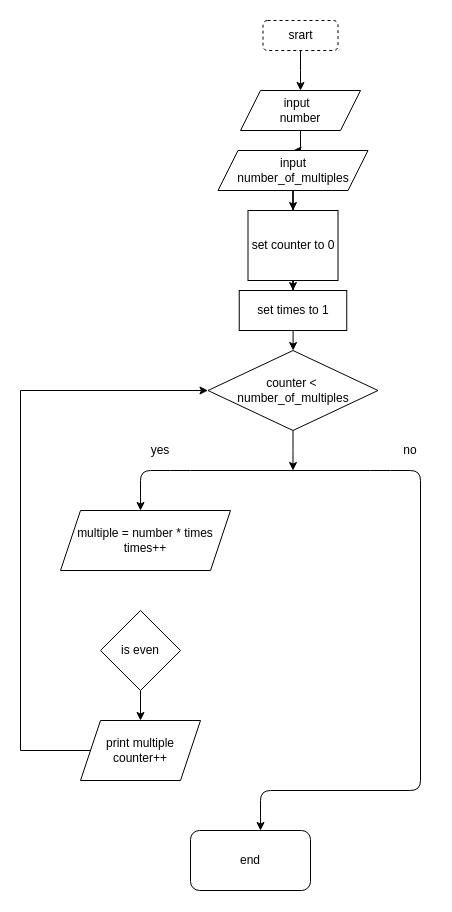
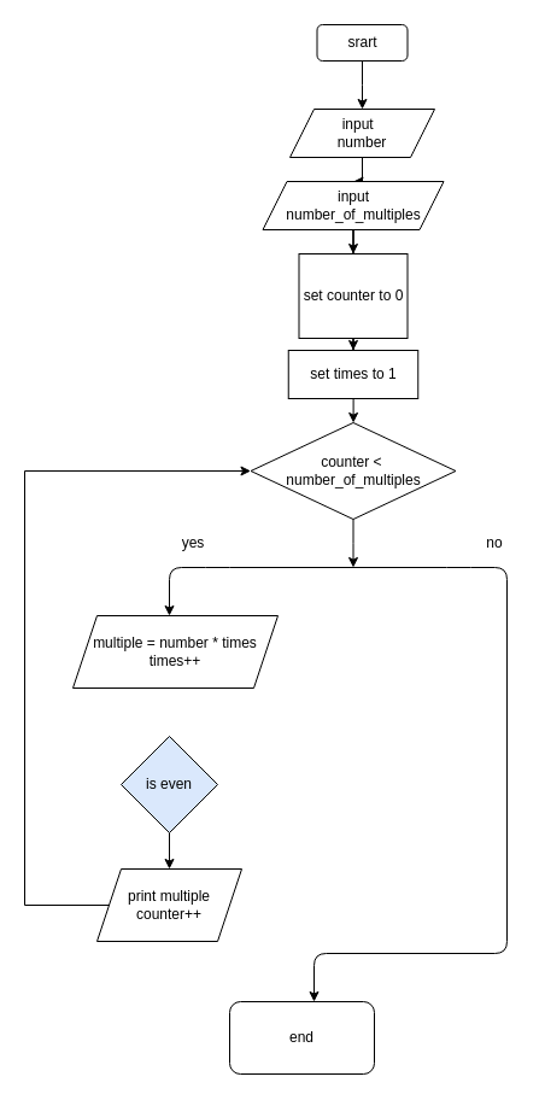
  <mxCell id="0" />
  <mxCell id="1" parent="0" />
  <mxCell id="2" style="edgeStyle=orthogonalEdgeStyle;rounded=0;orthogonalLoop=1;jettySize=auto;html=1;" edge="1" parent="1" source="3"><mxGeometry relative="1" as="geometry"><mxPoint x="300" y="90" as="targetPoint" /></mxGeometry></mxCell>
- <mxCell id="3" value="srart" style="rounded=1;whiteSpace=wrap;html=1;dashed=1;" vertex="1" parent="1"><mxGeometry x="262.5" y="20" width="75" height="30" as="geometry" /></mxCell>
+ <mxCell id="3" value="srart" style="rounded=1;whiteSpace=wrap;html=1;" vertex="1" parent="1"><mxGeometry x="262.5" y="20" width="75" height="30" as="geometry" /></mxCell>
  <mxCell id="4" style="edgeStyle=orthogonalEdgeStyle;rounded=0;orthogonalLoop=1;jettySize=auto;html=1;" edge="1" parent="1" source="5" target="7"><mxGeometry relative="1" as="geometry" /></mxCell>
  <mxCell id="5" value="input &amp;nbsp;&lt;br&gt;number" style="shape=parallelogram;perimeter=parallelogramPerimeter;whiteSpace=wrap;html=1;fixedSize=1;" vertex="1" parent="1"><mxGeometry x="240" y="90" width="120" height="40" as="geometry" /></mxCell>
  <mxCell id="6" style="edgeStyle=orthogonalEdgeStyle;rounded=0;orthogonalLoop=1;jettySize=auto;html=1;" edge="1" parent="1" source="7" target="9"><mxGeometry relative="1" as="geometry" /></mxCell>
  <mxCell id="7" value="&amp;nbsp;input&amp;nbsp;&lt;br&gt;number_of_multiples" style="shape=parallelogram;perimeter=parallelogramPerimeter;whiteSpace=wrap;html=1;fixedSize=1;" vertex="1" parent="1"><mxGeometry x="217.5" y="150" width="150" height="40" as="geometry" /></mxCell>
  <mxCell id="8" style="edgeStyle=orthogonalEdgeStyle;rounded=0;orthogonalLoop=1;jettySize=auto;html=1;entryX=0.5;entryY=0;entryDx=0;entryDy=0;" edge="1" parent="1" source="9" target="12"><mxGeometry relative="1" as="geometry" /></mxCell>
  <mxCell id="9" value="set counter to 0&lt;br&gt;" style="rounded=0;whiteSpace=wrap;html=1;" vertex="1" parent="1"><mxGeometry x="247.5" y="210" width="90" height="70" as="geometry" /></mxCell>
  <mxCell id="10" style="edgeStyle=orthogonalEdgeStyle;rounded=0;orthogonalLoop=1;jettySize=auto;html=1;exitX=0.5;exitY=1;exitDx=0;exitDy=0;" edge="1" parent="1" source="5" target="5"><mxGeometry relative="1" as="geometry" /></mxCell>
  <mxCell id="11" style="edgeStyle=orthogonalEdgeStyle;rounded=0;orthogonalLoop=1;jettySize=auto;html=1;" edge="1" parent="1" source="12" target="14"><mxGeometry relative="1" as="geometry" /></mxCell>
  <mxCell id="12" value="set times to 1" style="rounded=0;whiteSpace=wrap;html=1;" vertex="1" parent="1"><mxGeometry x="238.75" y="290" width="107.5" height="40" as="geometry" /></mxCell>
  <mxCell id="13" style="edgeStyle=orthogonalEdgeStyle;rounded=0;orthogonalLoop=1;jettySize=auto;html=1;" edge="1" parent="1" source="14"><mxGeometry relative="1" as="geometry"><mxPoint x="292.5" y="470" as="targetPoint" /></mxGeometry></mxCell>
  <mxCell id="14" value="counter &amp;lt;&amp;nbsp;&lt;br&gt;number_of_multiples" style="rhombus;whiteSpace=wrap;html=1;" vertex="1" parent="1"><mxGeometry x="207.5" y="350" width="170" height="80" as="geometry" /></mxCell>
  <mxCell id="15" value="" style="endArrow=classic;startArrow=classic;html=1;" edge="1" parent="1"><mxGeometry width="50" height="50" relative="1" as="geometry"><mxPoint x="140" y="510" as="sourcePoint" /><mxPoint x="260" y="830" as="targetPoint" /><Array as="points"><mxPoint x="140" y="470" /><mxPoint x="180" y="470" /><mxPoint x="380" y="470" /><mxPoint x="420" y="470" /><mxPoint x="420" y="790" /><mxPoint x="260" y="790" /></Array></mxGeometry></mxCell>
  <mxCell id="16" value="no" style="text;html=1;strokeColor=none;fillColor=none;align=center;verticalAlign=middle;whiteSpace=wrap;rounded=0;" vertex="1" parent="1"><mxGeometry x="390" y="440" width="40" height="20" as="geometry" /></mxCell>
  <mxCell id="17" value="yes" style="text;html=1;strokeColor=none;fillColor=none;align=center;verticalAlign=middle;whiteSpace=wrap;rounded=0;" vertex="1" parent="1"><mxGeometry x="140" y="440" width="40" height="20" as="geometry" /></mxCell>
  <mxCell id="18" value="multiple = number * times&lt;br&gt;times++" style="shape=parallelogram;perimeter=parallelogramPerimeter;whiteSpace=wrap;html=1;fixedSize=1;" vertex="1" parent="1"><mxGeometry x="60" y="510" width="170" height="60" as="geometry" /></mxCell>
  <mxCell id="19" style="edgeStyle=orthogonalEdgeStyle;rounded=0;orthogonalLoop=1;jettySize=auto;html=1;entryX=0.5;entryY=0;entryDx=0;entryDy=0;" edge="1" parent="1" source="20" target="22"><mxGeometry relative="1" as="geometry" /></mxCell>
- <mxCell id="20" value="is even" style="rhombus;whiteSpace=wrap;html=1;" vertex="1" parent="1"><mxGeometry x="100" y="610" width="80" height="80" as="geometry" /></mxCell>
+ <mxCell id="20" value="is even" style="rhombus;whiteSpace=wrap;html=1;fillColor=#dae8fc;" vertex="1" parent="1"><mxGeometry x="100" y="610" width="80" height="80" as="geometry" /></mxCell>
  <mxCell id="21" style="edgeStyle=orthogonalEdgeStyle;rounded=0;orthogonalLoop=1;jettySize=auto;html=1;entryX=0;entryY=0.5;entryDx=0;entryDy=0;" edge="1" parent="1" source="22" target="14"><mxGeometry relative="1" as="geometry"><Array as="points"><mxPoint x="20" y="750" /><mxPoint x="20" y="390" /></Array></mxGeometry></mxCell>
  <mxCell id="22" value="print multiple&lt;br&gt;counter++" style="shape=parallelogram;perimeter=parallelogramPerimeter;whiteSpace=wrap;html=1;fixedSize=1;" vertex="1" parent="1"><mxGeometry x="80" y="720" width="120" height="60" as="geometry" /></mxCell>
  <mxCell id="23" value="end" style="rounded=1;whiteSpace=wrap;html=1;" vertex="1" parent="1"><mxGeometry x="190" y="830" width="120" height="60" as="geometry" /></mxCell>
